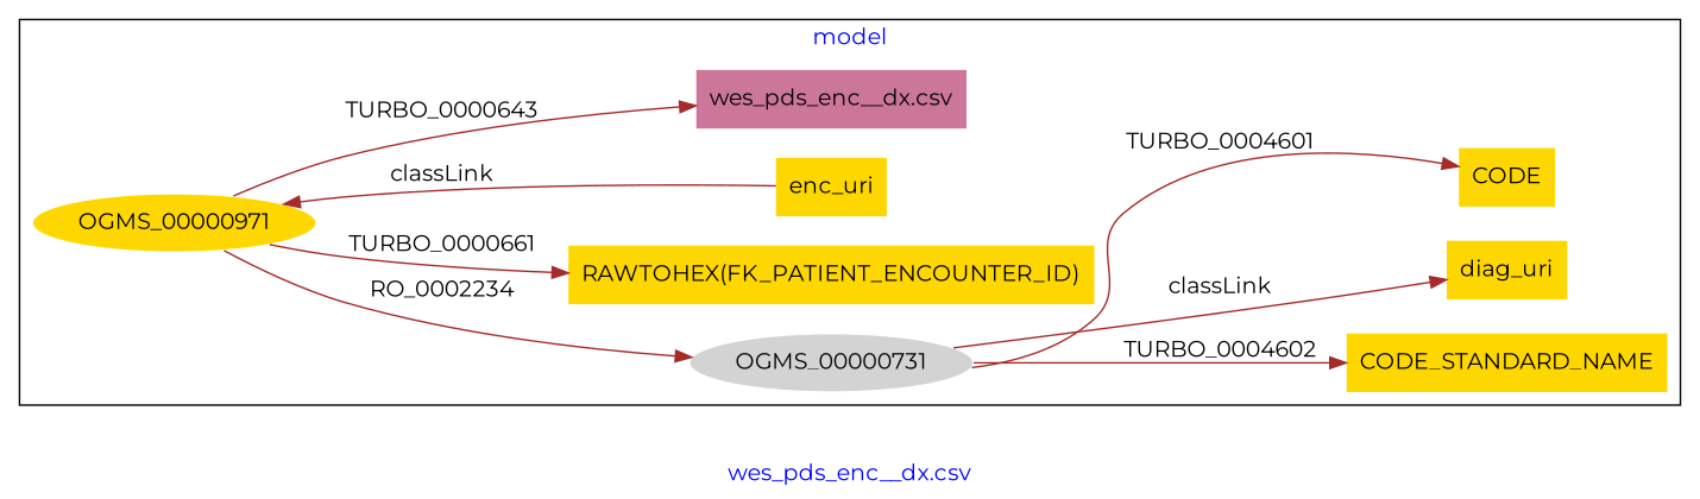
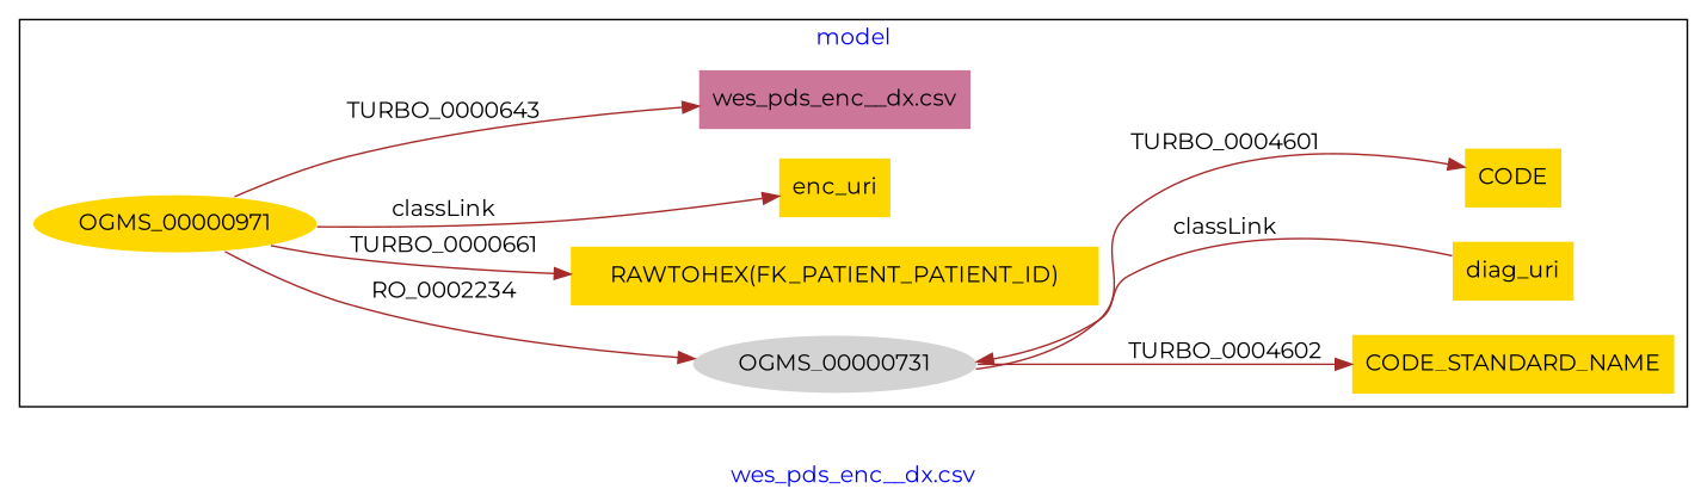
  digraph {
    fontcolor=blue
    fontname=Montserrat
    label="wes_pds_enc__dx.csv"
    rankdir=LR
    remincross=true
    node [fillcolor=gold fontname=Montserrat style=filled shape=plaintext]
    edge [color=brown fontcolor=black fontname=Montserrat]
    n1 [color=white label=OGMS_00000971 shape=""]
    n2 [color=white fillcolor=lightgray label=OGMS_00000731 shape=""]
    n3 [label=diag_uri]
    n4 [label=enc_uri]
-   n5 [label="RAWTOHEX(FK_PATIENT_ENCOUNTER_ID)"]
+   n5 [label="RAWTOHEX(FK_PATIENT_PATIENT_ID)"]
    n6 [label=CODE_STANDARD_NAME]
    n7 [label=CODE]
    n8 [fillcolor="#CC7799" label="wes_pds_enc__dx.csv"]
    subgraph cluster_1 {
      label=model
      n1
      n2
      n3
      n4
      n5
      n6
      n7
      n8
    }
    n1 -> n2 [label=RO_0002234]
-   n4 -> n1 [label=classLink]
+   n1 -> n4 [label=classLink]
    n1 -> n5 [label=TURBO_0000661]
    n1 -> n8 [label=TURBO_0000643]
-   n2 -> n3 [label=classLink]
+   n3 -> n2 [label=classLink]
    n2 -> n6 [label=TURBO_0004602]
    n2 -> n7 [label=TURBO_0004601]
  }
